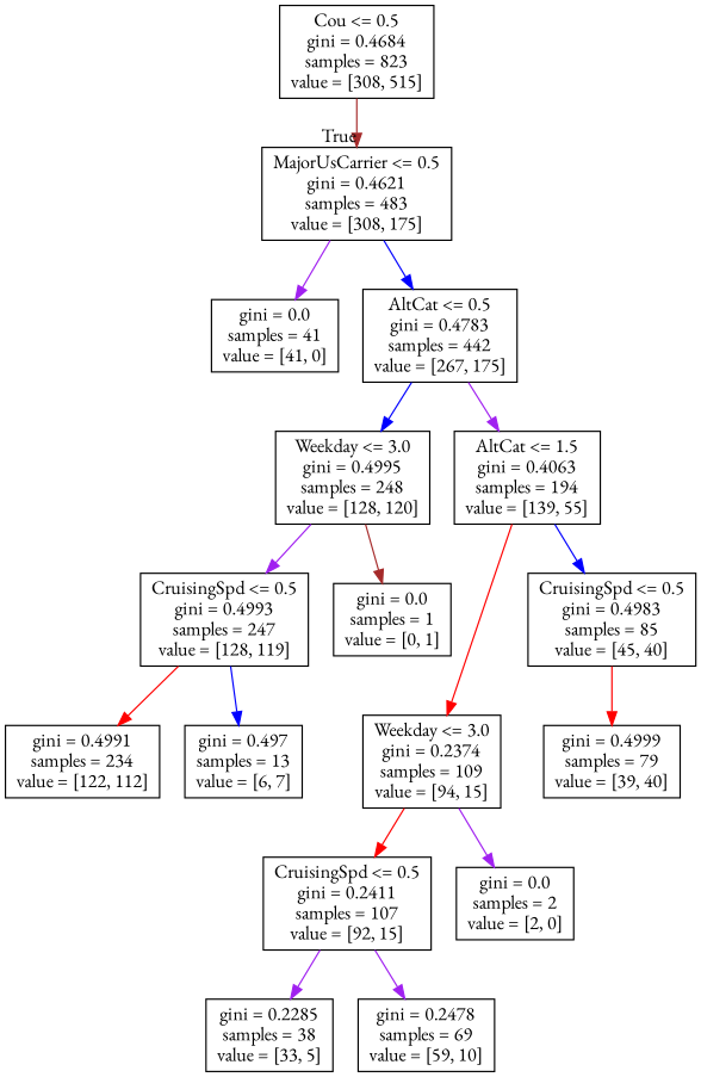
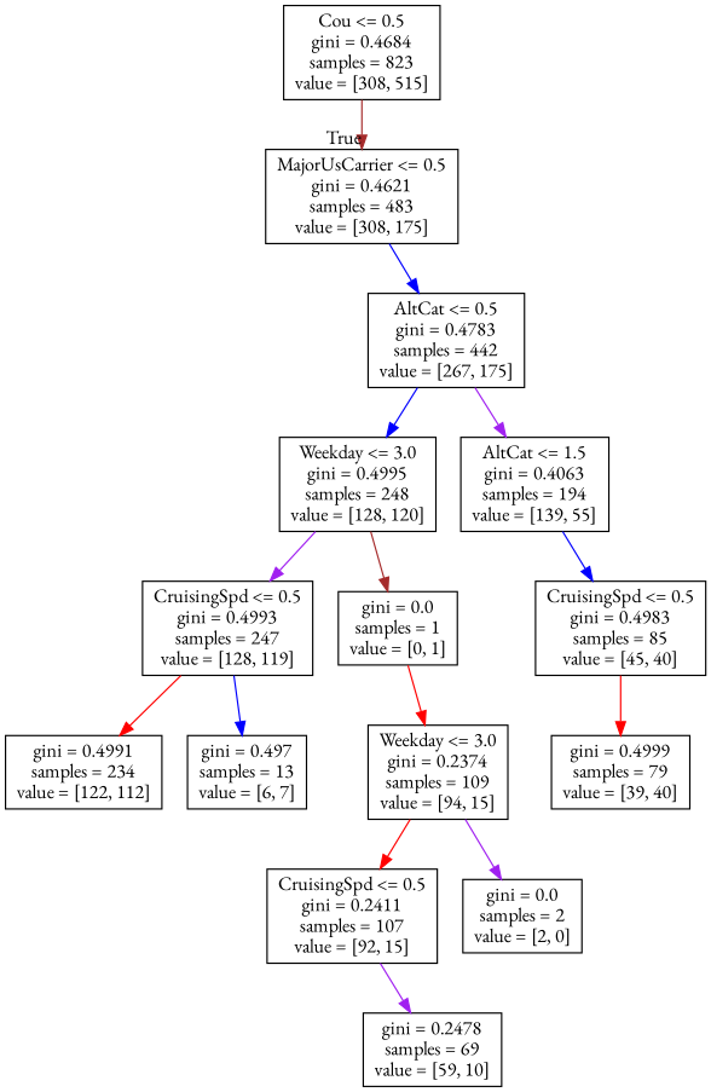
  digraph {
    fontname="EB Garamond"
    node [fontname="EB Garamond" shape=box]
    edge [color=purple fontname="EB Garamond"]
    n1 [label="Cou <= 0.5\ngini = 0.4684\nsamples = 823\nvalue = [308, 515]"]
    n2 [label="MajorUsCarrier <= 0.5\ngini = 0.4621\nsamples = 483\nvalue = [308, 175]"]
-   n3 [label="gini = 0.0\nsamples = 41\nvalue = [41, 0]"]
    n4 [label="AltCat <= 0.5\ngini = 0.4783\nsamples = 442\nvalue = [267, 175]"]
    n5 [label="Weekday <= 3.0\ngini = 0.4995\nsamples = 248\nvalue = [128, 120]"]
    n6 [label="AltCat <= 1.5\ngini = 0.4063\nsamples = 194\nvalue = [139, 55]"]
    n7 [label="CruisingSpd <= 0.5\ngini = 0.4993\nsamples = 247\nvalue = [128, 119]"]
    n8 [label="gini = 0.0\nsamples = 1\nvalue = [0, 1]"]
    n9 [label="Weekday <= 3.0\ngini = 0.2374\nsamples = 109\nvalue = [94, 15]"]
    n10 [label="CruisingSpd <= 0.5\ngini = 0.4983\nsamples = 85\nvalue = [45, 40]"]
    n11 [label="gini = 0.4991\nsamples = 234\nvalue = [122, 112]"]
    n12 [label="gini = 0.497\nsamples = 13\nvalue = [6, 7]"]
    n13 [label="CruisingSpd <= 0.5\ngini = 0.2411\nsamples = 107\nvalue = [92, 15]"]
    n14 [label="gini = 0.0\nsamples = 2\nvalue = [2, 0]"]
    n15 [label="gini = 0.4999\nsamples = 79\nvalue = [39, 40]"]
-   n16 [label="gini = 0.2285\nsamples = 38\nvalue = [33, 5]"]
    n17 [label="gini = 0.2478\nsamples = 69\nvalue = [59, 10]"]
    n1 -> n2 [color=brown headlabel=True labelangle=45 labeldistance=2.5]
-   n2 -> n3
    n2 -> n4 [color=blue]
    n4 -> n5 [color=blue]
    n4 -> n6
    n5 -> n7
    n5 -> n8 [color=brown]
-   n6 -> n9 [color=red]
+   n8 -> n9 [color=red]
    n6 -> n10 [color=blue]
    n7 -> n11 [color=red]
    n7 -> n12 [color=blue]
    n9 -> n13 [color=red]
    n9 -> n14
    n10 -> n15 [color=red]
-   n13 -> n16
    n13 -> n17
  }
